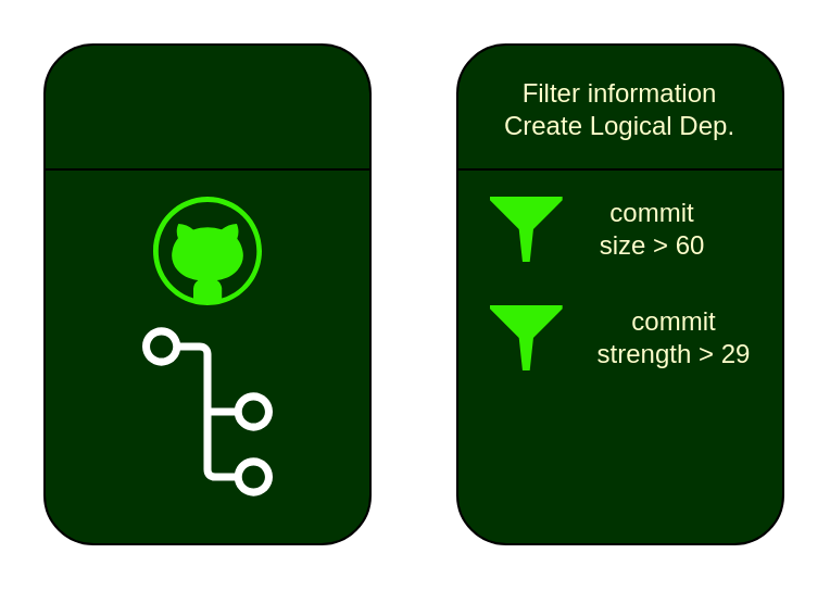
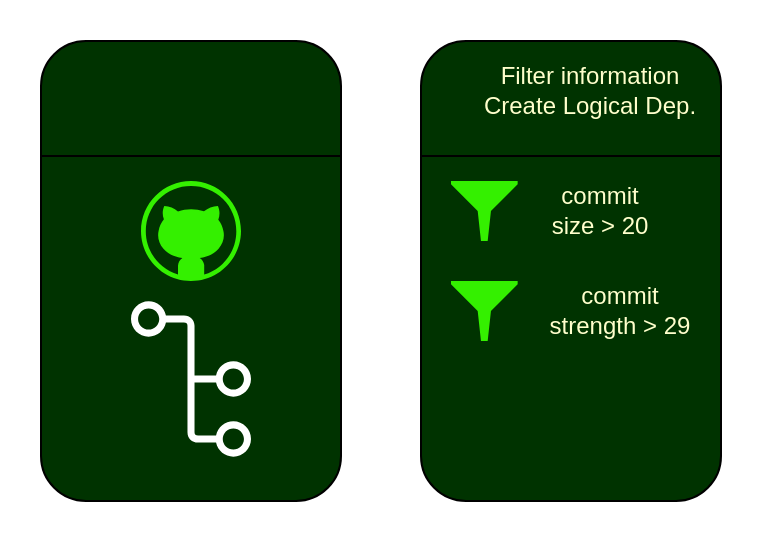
  <mxCell id="0" />
  <mxCell id="1" parent="0" />
  <mxCell id="2" value="" style="rounded=1;whiteSpace=wrap;html=1;fillColor=#003300;" vertex="1" parent="1"><mxGeometry x="20" y="20" width="150" height="230" as="geometry" /></mxCell>
  <mxCell id="3" value="" style="verticalLabelPosition=bottom;html=1;verticalAlign=top;align=center;strokeColor=none;fillColor=#34f000;shape=mxgraph.azure.github_code;pointerEvents=1;movable=1;resizable=1;rotatable=1;deletable=1;editable=1;locked=0;connectable=1;" vertex="1" parent="1"><mxGeometry x="70" y="90" width="50" height="50" as="geometry" /></mxCell>
  <mxCell id="4" value="" style="sketch=0;outlineConnect=0;fontColor=#232F3E;gradientColor=none;fillColor=default;strokeColor=none;dashed=0;verticalLabelPosition=bottom;verticalAlign=top;align=center;html=1;fontSize=12;fontStyle=0;aspect=fixed;pointerEvents=1;shape=mxgraph.aws4.git_repository;movable=1;resizable=1;rotatable=1;deletable=1;editable=1;locked=0;connectable=1;" vertex="1" parent="1"><mxGeometry x="65" y="150" width="60" height="78" as="geometry" /></mxCell>
  <mxCell id="5" value="" style="endArrow=none;html=1;rounded=0;entryX=1;entryY=0.25;entryDx=0;entryDy=0;exitX=0;exitY=0.25;exitDx=0;exitDy=0;" edge="1" parent="1" source="2" target="2"><mxGeometry width="50" height="50" relative="1" as="geometry"><mxPoint x="60" y="220" as="sourcePoint" /><mxPoint x="110" y="170" as="targetPoint" /></mxGeometry></mxCell>
  <mxCell id="6" value="" style="rounded=1;whiteSpace=wrap;html=1;fillColor=#003300;" vertex="1" parent="1"><mxGeometry x="210" y="20" width="150" height="230" as="geometry" /></mxCell>
  <mxCell id="7" value="" style="endArrow=none;html=1;rounded=0;exitX=0;exitY=0.25;exitDx=0;exitDy=0;entryX=1;entryY=0.25;entryDx=0;entryDy=0;" edge="1" parent="1" source="6" target="6"><mxGeometry width="50" height="50" relative="1" as="geometry"><mxPoint x="310" y="220" as="sourcePoint" /><mxPoint x="360" y="170" as="targetPoint" /></mxGeometry></mxCell>
- <mxCell id="8" value="&lt;font color=&quot;#ffffcc&quot;&gt;Filter information&lt;br&gt;Create Logical Dep.&lt;br&gt;&lt;/font&gt;" style="text;html=1;align=center;verticalAlign=middle;whiteSpace=wrap;rounded=0;fillColor=none;" vertex="1" parent="1"><mxGeometry x="225" y="30" width="120" height="40" as="geometry" /></mxCell>
+ <mxCell id="8" value="&lt;font color=&quot;#ffffcc&quot;&gt;Filter information&lt;br&gt;Create Logical Dep.&lt;br&gt;&lt;/font&gt;" style="text;html=1;align=center;verticalAlign=middle;whiteSpace=wrap;rounded=0;fillColor=none;" vertex="1" parent="1"><mxGeometry x="235" y="25" width="120" height="40" as="geometry" /></mxCell>
  <mxCell id="9" value="" style="sketch=0;aspect=fixed;pointerEvents=1;shadow=0;dashed=0;html=1;strokeColor=none;labelPosition=center;verticalLabelPosition=bottom;verticalAlign=top;align=center;fillColor=#34F000;shape=mxgraph.mscae.enterprise.filter" vertex="1" parent="1"><mxGeometry x="225" y="90" width="33.33" height="30" as="geometry" /></mxCell>
- <mxCell id="10" value="&lt;font color=&quot;#ffffcc&quot;&gt;commit size &amp;gt; 60&lt;/font&gt;" style="text;html=1;align=center;verticalAlign=middle;whiteSpace=wrap;rounded=0;" vertex="1" parent="1"><mxGeometry x="270" y="100" width="60" height="10" as="geometry" /></mxCell>
+ <mxCell id="10" value="&lt;font color=&quot;#ffffcc&quot;&gt;commit size &amp;gt; 20&lt;/font&gt;" style="text;html=1;align=center;verticalAlign=middle;whiteSpace=wrap;rounded=0;" vertex="1" parent="1"><mxGeometry x="270" y="100" width="60" height="10" as="geometry" /></mxCell>
  <mxCell id="11" value="" style="sketch=0;aspect=fixed;pointerEvents=1;shadow=0;dashed=0;html=1;strokeColor=none;labelPosition=center;verticalLabelPosition=bottom;verticalAlign=top;align=center;fillColor=#34F000;shape=mxgraph.mscae.enterprise.filter" vertex="1" parent="1"><mxGeometry x="225" y="140" width="33.33" height="30" as="geometry" /></mxCell>
  <mxCell id="12" value="&lt;font color=&quot;#ffffcc&quot;&gt;commit strength&amp;nbsp;&amp;gt; 29&lt;/font&gt;" style="text;html=1;align=center;verticalAlign=middle;whiteSpace=wrap;rounded=0;" vertex="1" parent="1"><mxGeometry x="270" y="150" width="80" height="10" as="geometry" /></mxCell>
